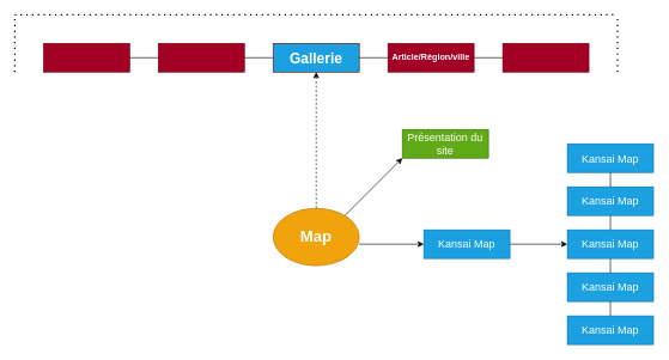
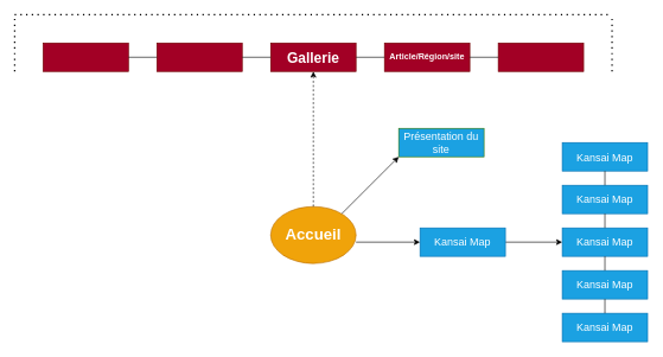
  <mxCell id="0" />
  <mxCell id="1" parent="0" />
- <mxCell id="2" value="&lt;b&gt;&lt;font style=&quot;font-size: 22px&quot;&gt;Map&lt;/font&gt;&lt;/b&gt;" style="ellipse;whiteSpace=wrap;html=1;fillColor=#f0a30a;strokeColor=#BD7000;fontColor=#ffffff;" parent="1" vertex="1"><mxGeometry x="380" y="290" width="120" height="80" as="geometry" /></mxCell>
+ <mxCell id="2" value="&lt;b&gt;&lt;font style=&quot;font-size: 22px&quot;&gt;Accueil&lt;/font&gt;&lt;/b&gt;" style="ellipse;whiteSpace=wrap;html=1;fillColor=#f0a30a;strokeColor=#BD7000;fontColor=#ffffff;" parent="1" vertex="1"><mxGeometry x="380" y="290" width="120" height="80" as="geometry" /></mxCell>
  <mxCell id="3" value="" style="endArrow=classic;html=1;exitX=0.5;exitY=0;exitDx=0;exitDy=0;entryX=0.5;entryY=1;entryDx=0;entryDy=0;dashed=1;" parent="1" source="2" target="4" edge="1"><mxGeometry width="50" height="50" relative="1" as="geometry"><mxPoint x="410" y="290" as="sourcePoint" /><mxPoint x="440" y="120" as="targetPoint" /></mxGeometry></mxCell>
- <mxCell id="4" value="&lt;b&gt;&lt;font style=&quot;font-size: 20px&quot;&gt;Gallerie&lt;/font&gt;&lt;/b&gt;" style="rounded=0;whiteSpace=wrap;html=1;fillColor=#1ba1e2;strokeColor=#6F0000;fontColor=#ffffff;" parent="1" vertex="1"><mxGeometry x="380" y="60" width="120" height="40" as="geometry" /></mxCell>
- <mxCell id="5" value="&lt;b style=&quot;font-size: 12px;&quot;&gt;&lt;font style=&quot;font-size: 12px;&quot;&gt;Article/Région/ville&lt;/font&gt;&lt;/b&gt;" style="rounded=0;whiteSpace=wrap;html=1;fillColor=#a20025;strokeColor=#6F0000;fontColor=#ffffff;fontSize=12;" parent="1" vertex="1"><mxGeometry x="540" y="60" width="120" height="40" as="geometry" /></mxCell>
+ <mxCell id="4" value="&lt;b&gt;&lt;font style=&quot;font-size: 20px&quot;&gt;Gallerie&lt;/font&gt;&lt;/b&gt;" style="rounded=0;whiteSpace=wrap;html=1;fillColor=#a20025;strokeColor=#6F0000;fontColor=#ffffff;" parent="1" vertex="1"><mxGeometry x="380" y="60" width="120" height="40" as="geometry" /></mxCell>
+ <mxCell id="5" value="&lt;b style=&quot;font-size: 12px;&quot;&gt;&lt;font style=&quot;font-size: 12px;&quot;&gt;Article/Région/site&lt;/font&gt;&lt;/b&gt;" style="rounded=0;whiteSpace=wrap;html=1;fillColor=#a20025;strokeColor=#6F0000;fontColor=#ffffff;fontSize=12;" parent="1" vertex="1"><mxGeometry x="540" y="60" width="120" height="40" as="geometry" /></mxCell>
  <mxCell id="6" value="" style="rounded=0;whiteSpace=wrap;html=1;fillColor=#a20025;strokeColor=#6F0000;fontColor=#ffffff;" parent="1" vertex="1"><mxGeometry x="220" y="60" width="120" height="40" as="geometry" /></mxCell>
  <mxCell id="7" value="" style="rounded=0;whiteSpace=wrap;html=1;fillColor=#a20025;strokeColor=#6F0000;fontColor=#ffffff;" parent="1" vertex="1"><mxGeometry x="700" y="60" width="120" height="40" as="geometry" /></mxCell>
  <mxCell id="8" value="" style="rounded=0;whiteSpace=wrap;html=1;fillColor=#a20025;strokeColor=#6F0000;fontColor=#ffffff;" vertex="1" parent="1"><mxGeometry x="60" y="60" width="120" height="40" as="geometry" /></mxCell>
  <mxCell id="9" value="" style="endArrow=none;html=1;exitX=1;exitY=0.5;exitDx=0;exitDy=0;" edge="1" parent="1" source="8"><mxGeometry width="50" height="50" relative="1" as="geometry"><mxPoint x="170" y="130" as="sourcePoint" /><mxPoint x="220" y="80" as="targetPoint" /></mxGeometry></mxCell>
  <mxCell id="10" value="" style="endArrow=none;html=1;exitX=1;exitY=0.5;exitDx=0;exitDy=0;" edge="1" parent="1" source="6"><mxGeometry width="50" height="50" relative="1" as="geometry"><mxPoint x="330" y="130" as="sourcePoint" /><mxPoint x="380" y="80" as="targetPoint" /></mxGeometry></mxCell>
  <mxCell id="11" value="" style="endArrow=none;html=1;exitX=1;exitY=0.5;exitDx=0;exitDy=0;" edge="1" parent="1" source="4"><mxGeometry width="50" height="50" relative="1" as="geometry"><mxPoint x="490" y="130" as="sourcePoint" /><mxPoint x="540" y="80" as="targetPoint" /></mxGeometry></mxCell>
  <mxCell id="12" value="" style="endArrow=none;html=1;exitX=1;exitY=0.5;exitDx=0;exitDy=0;" edge="1" parent="1" source="5"><mxGeometry width="50" height="50" relative="1" as="geometry"><mxPoint x="650" y="130" as="sourcePoint" /><mxPoint x="700" y="80" as="targetPoint" /></mxGeometry></mxCell>
  <mxCell id="13" value="" style="endArrow=none;dashed=1;html=1;dashPattern=1 3;strokeWidth=2;" edge="1" parent="1"><mxGeometry width="50" height="50" relative="1" as="geometry"><mxPoint x="20" y="100" as="sourcePoint" /><mxPoint x="20" y="20" as="targetPoint" /></mxGeometry></mxCell>
  <mxCell id="14" value="" style="endArrow=none;dashed=1;html=1;dashPattern=1 3;strokeWidth=2;" edge="1" parent="1"><mxGeometry width="50" height="50" relative="1" as="geometry"><mxPoint x="20" y="20" as="sourcePoint" /><mxPoint x="860" y="20" as="targetPoint" /></mxGeometry></mxCell>
  <mxCell id="15" value="" style="endArrow=none;dashed=1;html=1;dashPattern=1 3;strokeWidth=2;" edge="1" parent="1"><mxGeometry width="50" height="50" relative="1" as="geometry"><mxPoint x="860" y="100" as="sourcePoint" /><mxPoint x="860" y="20" as="targetPoint" /></mxGeometry></mxCell>
  <mxCell id="16" value="" style="endArrow=classic;html=1;fontSize=13;" edge="1" parent="1"><mxGeometry width="50" height="50" relative="1" as="geometry"><mxPoint x="480" y="300" as="sourcePoint" /><mxPoint x="560" y="220" as="targetPoint" /></mxGeometry></mxCell>
- <mxCell id="17" value="Présentation du site" style="rounded=0;whiteSpace=wrap;html=1;fontSize=15;fillColor=#60a917;strokeColor=#2D7600;fontColor=#ffffff;" vertex="1" parent="1"><mxGeometry x="560" y="180" width="120" height="40" as="geometry" /></mxCell>
+ <mxCell id="17" value="Présentation du site" style="rounded=0;whiteSpace=wrap;html=1;fontSize=15;fillColor=#1ba1e2;strokeColor=#2D7600;fontColor=#ffffff;" vertex="1" parent="1"><mxGeometry x="560" y="180" width="120" height="40" as="geometry" /></mxCell>
  <mxCell id="18" value="" style="endArrow=classic;html=1;fontSize=15;" edge="1" parent="1"><mxGeometry width="50" height="50" relative="1" as="geometry"><mxPoint x="500" y="340" as="sourcePoint" /><mxPoint x="590" y="340" as="targetPoint" /></mxGeometry></mxCell>
  <mxCell id="19" value="" style="edgeStyle=orthogonalEdgeStyle;rounded=0;orthogonalLoop=1;jettySize=auto;html=1;fontSize=12;" edge="1" parent="1" source="20" target="21"><mxGeometry relative="1" as="geometry" /></mxCell>
  <mxCell id="20" value="Kansai Map" style="rounded=0;whiteSpace=wrap;html=1;fontSize=15;fillColor=#1ba1e2;strokeColor=#006EAF;fontColor=#ffffff;" vertex="1" parent="1"><mxGeometry x="590" y="320" width="120" height="40" as="geometry" /></mxCell>
  <mxCell id="21" value="Kansai Map" style="rounded=0;whiteSpace=wrap;html=1;fontSize=15;fillColor=#1ba1e2;strokeColor=#006EAF;fontColor=#ffffff;" vertex="1" parent="1"><mxGeometry x="790" y="320" width="120" height="40" as="geometry" /></mxCell>
  <mxCell id="22" value="Kansai Map" style="rounded=0;whiteSpace=wrap;html=1;fontSize=15;fillColor=#1ba1e2;strokeColor=#006EAF;fontColor=#ffffff;" vertex="1" parent="1"><mxGeometry x="790" y="260" width="120" height="40" as="geometry" /></mxCell>
  <mxCell id="23" value="Kansai Map" style="rounded=0;whiteSpace=wrap;html=1;fontSize=15;fillColor=#1ba1e2;strokeColor=#006EAF;fontColor=#ffffff;" vertex="1" parent="1"><mxGeometry x="790" y="200" width="120" height="40" as="geometry" /></mxCell>
  <mxCell id="24" value="Kansai Map" style="rounded=0;whiteSpace=wrap;html=1;fontSize=15;fillColor=#1ba1e2;strokeColor=#006EAF;fontColor=#ffffff;" vertex="1" parent="1"><mxGeometry x="790" y="380" width="120" height="40" as="geometry" /></mxCell>
  <mxCell id="25" value="Kansai Map" style="rounded=0;whiteSpace=wrap;html=1;fontSize=15;fillColor=#1ba1e2;strokeColor=#006EAF;fontColor=#ffffff;" vertex="1" parent="1"><mxGeometry x="790" y="440" width="120" height="40" as="geometry" /></mxCell>
  <mxCell id="26" value="" style="endArrow=none;html=1;fontSize=12;exitX=0.5;exitY=0;exitDx=0;exitDy=0;" edge="1" parent="1" source="22"><mxGeometry width="50" height="50" relative="1" as="geometry"><mxPoint x="800" y="290" as="sourcePoint" /><mxPoint x="850" y="240" as="targetPoint" /></mxGeometry></mxCell>
  <mxCell id="27" value="" style="endArrow=none;html=1;fontSize=12;entryX=0.5;entryY=1;entryDx=0;entryDy=0;exitX=0.5;exitY=0;exitDx=0;exitDy=0;" edge="1" parent="1" source="21" target="22"><mxGeometry width="50" height="50" relative="1" as="geometry"><mxPoint x="670" y="360" as="sourcePoint" /><mxPoint x="720" y="310" as="targetPoint" /></mxGeometry></mxCell>
  <mxCell id="28" value="" style="endArrow=none;html=1;fontSize=12;entryX=0.5;entryY=1;entryDx=0;entryDy=0;exitX=0.5;exitY=0;exitDx=0;exitDy=0;" edge="1" parent="1" source="24" target="21"><mxGeometry width="50" height="50" relative="1" as="geometry"><mxPoint x="670" y="360" as="sourcePoint" /><mxPoint x="720" y="310" as="targetPoint" /></mxGeometry></mxCell>
  <mxCell id="29" value="" style="endArrow=none;html=1;fontSize=12;entryX=0.5;entryY=1;entryDx=0;entryDy=0;exitX=0.5;exitY=0;exitDx=0;exitDy=0;" edge="1" parent="1" source="25" target="24"><mxGeometry width="50" height="50" relative="1" as="geometry"><mxPoint x="670" y="360" as="sourcePoint" /><mxPoint x="720" y="310" as="targetPoint" /></mxGeometry></mxCell>
